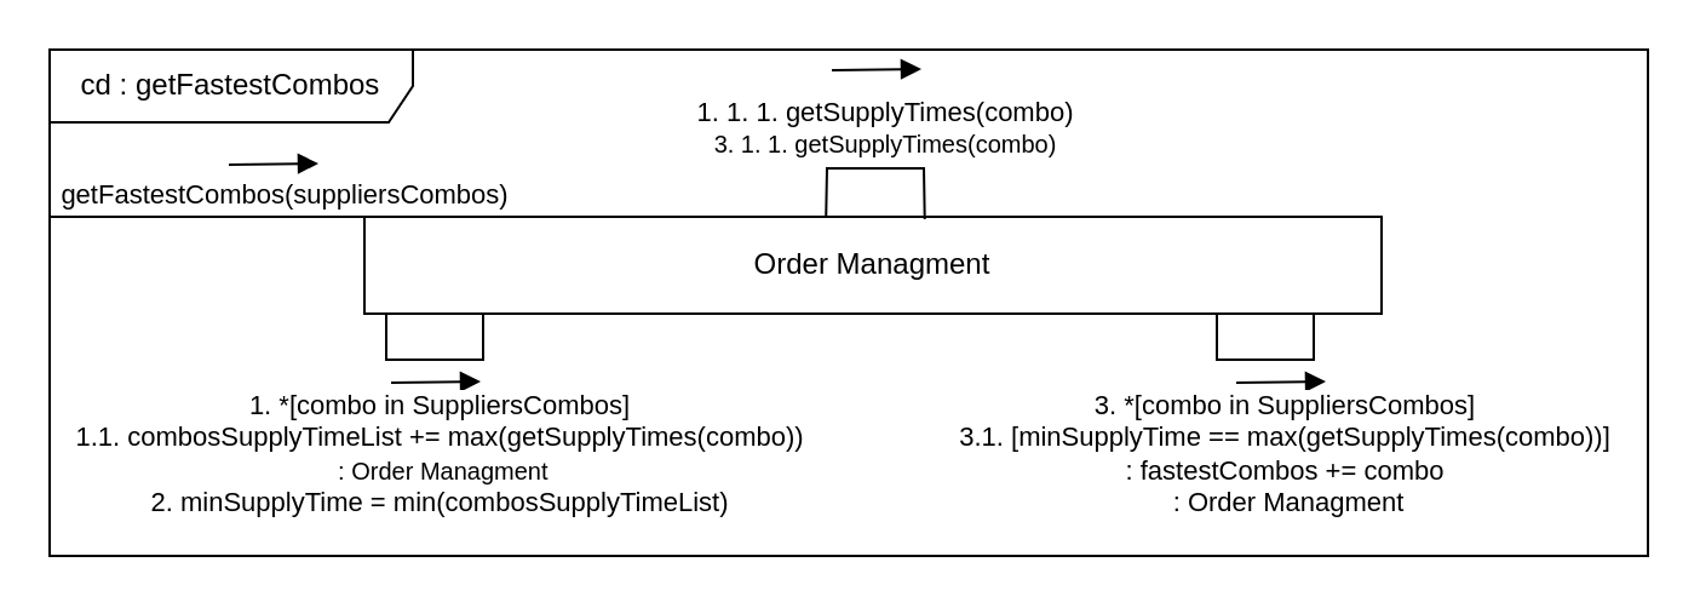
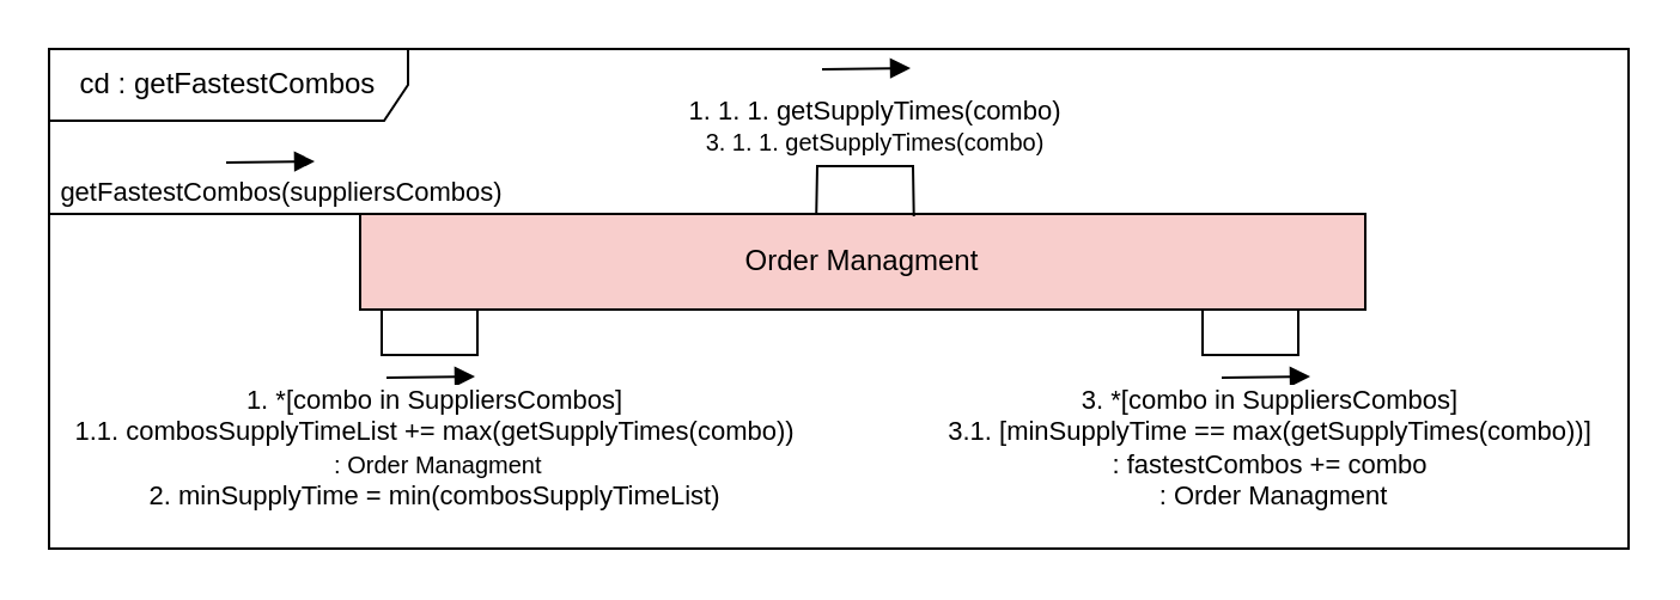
  <mxCell id="0" />
  <mxCell id="1" parent="0" />
  <mxCell id="2" value="cd : getFastestCombos" style="shape=umlFrame;whiteSpace=wrap;html=1;pointerEvents=0;width=150;height=30;" vertex="1" parent="1"><mxGeometry x="20" y="20" width="660" height="209" as="geometry" /></mxCell>
  <mxCell id="3" style="edgeStyle=none;rounded=0;orthogonalLoop=1;jettySize=auto;html=1;endArrow=none;endFill=0;entryX=0;entryY=0;entryDx=0;entryDy=0;" edge="1" parent="1" target="4"><mxGeometry relative="1" as="geometry"><mxPoint x="20" y="89" as="sourcePoint" /></mxGeometry></mxCell>
- <mxCell id="4" value="Order Managment" style="html=1;whiteSpace=wrap;" vertex="1" parent="1"><mxGeometry x="150" y="89" width="420" height="40" as="geometry" /></mxCell>
+ <mxCell id="4" value="Order Managment" style="html=1;whiteSpace=wrap;fillColor=#f8cecc;" vertex="1" parent="1"><mxGeometry x="150" y="89" width="420" height="40" as="geometry" /></mxCell>
  <mxCell id="5" value="" style="endArrow=none;html=1;rounded=0;entryX=0;entryY=1;entryDx=0;entryDy=0;exitX=0.5;exitY=1;exitDx=0;exitDy=0;" edge="1" parent="1"><mxGeometry width="50" height="50" relative="1" as="geometry"><mxPoint x="199" y="129" as="sourcePoint" /><mxPoint x="159" y="129" as="targetPoint" /><Array as="points"><mxPoint x="199" y="148" /><mxPoint x="159" y="148" /></Array></mxGeometry></mxCell>
  <mxCell id="6" value="getFastestCombos(suppliersCombos)" style="html=1;verticalAlign=bottom;endArrow=block;edgeStyle=elbowEdgeStyle;elbow=vertical;curved=0;rounded=0;" edge="1" parent="1"><mxGeometry x="0.244" y="-22" width="80" relative="1" as="geometry"><mxPoint x="94" y="67.5" as="sourcePoint" /><mxPoint x="131" y="67" as="targetPoint" /><mxPoint as="offset" /><Array as="points"><mxPoint x="115" y="67" /></Array></mxGeometry></mxCell>
  <mxCell id="7" value="1. *[combo in SuppliersCombos]&lt;br style=&quot;border-color: var(--border-color); font-size: 10px;&quot;&gt;1.1. combosSupplyTimeList += max(getSupplyTimes(combo))&lt;br&gt;&lt;span style=&quot;font-size: 10px;&quot;&gt;&amp;nbsp;: Order Managment&lt;/span&gt;&lt;span style=&quot;font-size: 10px;&quot;&gt;&lt;br&gt;&lt;/span&gt;2. minSupplyTime = min(combosSupplyTimeList)&lt;span style=&quot;font-size: 10px;&quot;&gt;&lt;br&gt;&lt;/span&gt;" style="html=1;verticalAlign=bottom;endArrow=block;edgeStyle=elbowEdgeStyle;elbow=vertical;curved=0;rounded=0;" edge="1" parent="1"><mxGeometry x="0.04" y="-59" width="80" relative="1" as="geometry"><mxPoint x="161" y="157.5" as="sourcePoint" /><mxPoint x="198" y="157" as="targetPoint" /><mxPoint as="offset" /><Array as="points"><mxPoint x="182" y="157" /></Array></mxGeometry></mxCell>
  <mxCell id="8" value="3. *[combo in SuppliersCombos]&lt;br&gt;3.1. [minSupplyTime == max(getSupplyTimes(combo))]&lt;span style=&quot;font-size: 10px;&quot;&gt;&lt;br&gt;&lt;/span&gt;: fastestCombos += combo&lt;br&gt;&amp;nbsp;: Order Managment&lt;span style=&quot;font-size: 10px;&quot;&gt;&lt;br&gt;&lt;/span&gt;" style="html=1;verticalAlign=bottom;endArrow=block;edgeStyle=elbowEdgeStyle;elbow=vertical;curved=0;rounded=0;" edge="1" parent="1"><mxGeometry x="0.04" y="-59" width="80" relative="1" as="geometry"><mxPoint x="510" y="157.5" as="sourcePoint" /><mxPoint x="547" y="157" as="targetPoint" /><mxPoint as="offset" /><Array as="points"><mxPoint x="531" y="157" /></Array></mxGeometry></mxCell>
  <mxCell id="9" value="" style="endArrow=none;html=1;rounded=0;entryX=0;entryY=1;entryDx=0;entryDy=0;exitX=0.5;exitY=1;exitDx=0;exitDy=0;" edge="1" parent="1"><mxGeometry width="50" height="50" relative="1" as="geometry"><mxPoint x="542" y="129" as="sourcePoint" /><mxPoint x="502" y="129" as="targetPoint" /><Array as="points"><mxPoint x="542" y="148" /><mxPoint x="502" y="148" /></Array></mxGeometry></mxCell>
  <mxCell id="10" value="" style="endArrow=none;html=1;rounded=0;entryX=0.861;entryY=-0.055;entryDx=0;entryDy=0;exitX=0.958;exitY=-0.026;exitDx=0;exitDy=0;entryPerimeter=0;exitPerimeter=0;" edge="1" parent="1"><mxGeometry width="50" height="50" relative="1" as="geometry"><mxPoint x="381.36" y="89.96" as="sourcePoint" /><mxPoint x="340.62" y="88.8" as="targetPoint" /><Array as="points"><mxPoint x="381" y="69" /><mxPoint x="341" y="69" /></Array></mxGeometry></mxCell>
  <mxCell id="11" value="1. 1. 1. getSupplyTimes(combo)&lt;span style=&quot;font-size: 10px;&quot;&gt;&lt;br&gt;3. 1. 1. getSupplyTimes(combo)&lt;br&gt;&lt;/span&gt;" style="html=1;verticalAlign=bottom;endArrow=block;edgeStyle=elbowEdgeStyle;elbow=vertical;curved=0;rounded=0;" edge="1" parent="1"><mxGeometry x="0.147" y="-40" width="80" relative="1" as="geometry"><mxPoint x="343" y="28.5" as="sourcePoint" /><mxPoint x="380" y="28" as="targetPoint" /><mxPoint as="offset" /><Array as="points"><mxPoint x="364" y="28" /></Array></mxGeometry></mxCell>
